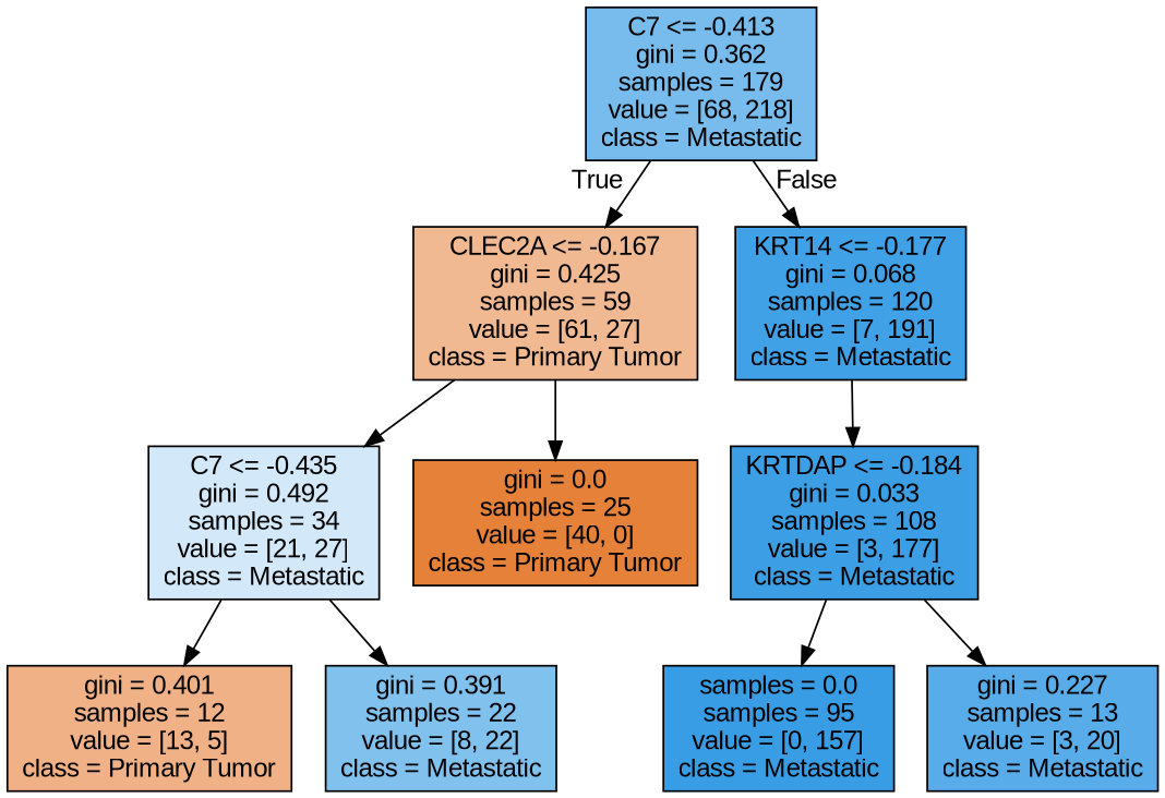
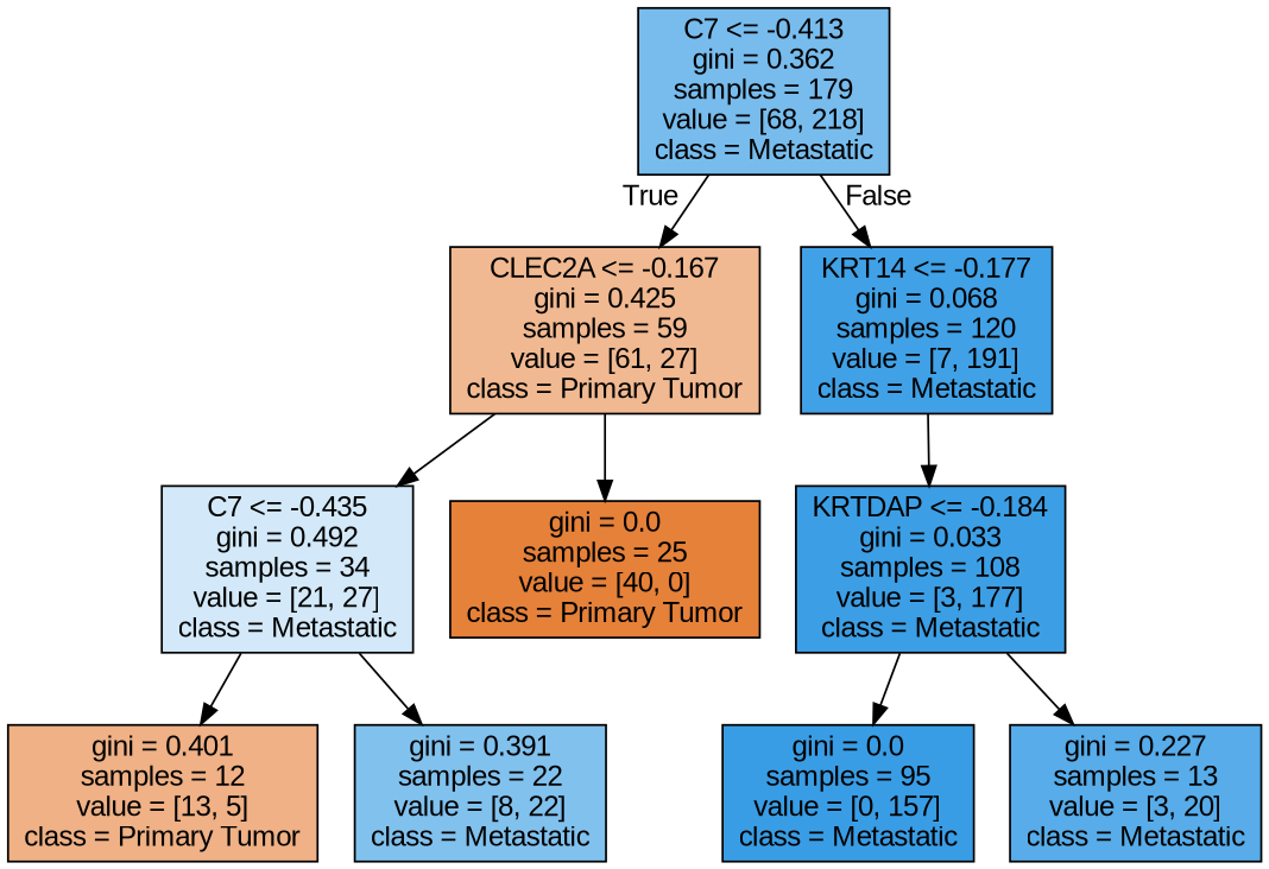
  digraph {
    fontname="Liberation Sans"
    node [color=black fontname="Liberation Sans" shape=box style=filled]
    edge [fontname="Liberation Sans"]
    n1 [fillcolor="#77bced" label="C7 <= -0.413\ngini = 0.362\nsamples = 179\nvalue = [68, 218]\nclass = Metastatic"]
    n2 [fillcolor="#f1b991" label="CLEC2A <= -0.167\ngini = 0.425\nsamples = 59\nvalue = [61, 27]\nclass = Primary Tumor"]
    n3 [fillcolor="#40a1e6" label="KRT14 <= -0.177\ngini = 0.068\nsamples = 120\nvalue = [7, 191]\nclass = Metastatic"]
    n4 [fillcolor="#d3e9f9" label="C7 <= -0.435\ngini = 0.492\nsamples = 34\nvalue = [21, 27]\nclass = Metastatic"]
    n5 [fillcolor="#e58139" label="gini = 0.0\nsamples = 25\nvalue = [40, 0]\nclass = Primary Tumor"]
    n6 [fillcolor="#3c9fe5" label="KRTDAP <= -0.184\ngini = 0.033\nsamples = 108\nvalue = [3, 177]\nclass = Metastatic"]
    n7 [fillcolor="#efb185" label="gini = 0.401\nsamples = 12\nvalue = [13, 5]\nclass = Primary Tumor"]
    n8 [fillcolor="#81c1ee" label="gini = 0.391\nsamples = 22\nvalue = [8, 22]\nclass = Metastatic"]
-   n9 [fillcolor="#399de5" label="samples = 0.0\nsamples = 95\nvalue = [0, 157]\nclass = Metastatic"]
+   n9 [fillcolor="#399de5" label="gini = 0.0\nsamples = 95\nvalue = [0, 157]\nclass = Metastatic"]
    n10 [fillcolor="#57ace9" label="gini = 0.227\nsamples = 13\nvalue = [3, 20]\nclass = Metastatic"]
    n1 -> n2 [headlabel=True labelangle=45 labeldistance=2.5]
    n1 -> n3 [headlabel=False labelangle=-45 labeldistance=2.5]
    n2 -> n4
    n2 -> n5
    n3 -> n6
    n4 -> n7
    n4 -> n8
    n6 -> n9
    n6 -> n10
  }
